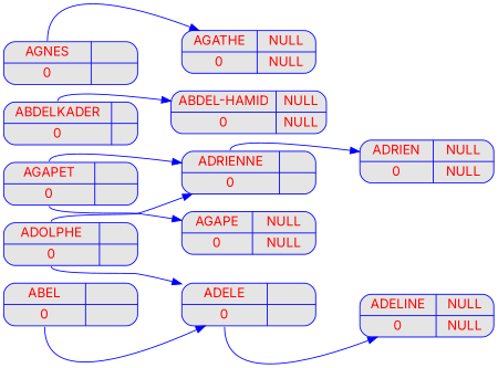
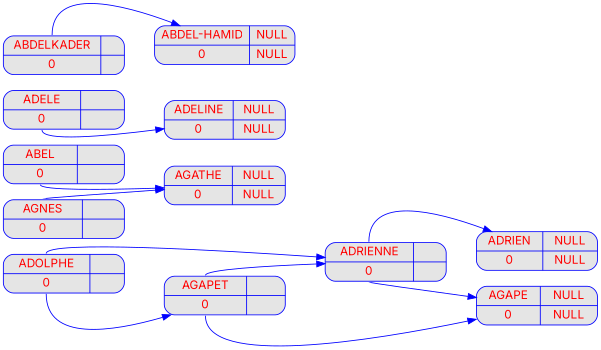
  digraph {
    fontname=Inter
    rankdir=LR
    node [color=blue fillcolor=grey90 fontcolor=red fontname=Inter fontsize=14 shape=record style="rounded, filled"]
    edge [color=blue fontname=Inter tailport=d]
    n1 [label="{{<g> ADOLPHE | <d> 0 } | { <g> | <d>}}" width=2]
    n2 [label="{{<g> AGAPET | <d> 0 } | { <g> | <d>}}" width=2]
    n3 [label="{{<g> ADRIENNE | <d> 0 } | { <g> | <d>}}" width=2]
    n4 [label="{{<g> ABEL | <d> 0 } | { <g> | <d>}}" width=2]
    n5 [label="{{<g> ADELE | <d> 0 } | { <g> | <d>}}" width=2]
    n6 [label="{{<g> AGAPE | <d> 0 }| { <g> NULL | <d> NULL}}" width=2]
    n7 [label="{{<g> ABDELKADER | <d> 0 } | { <g> | <d>}}" width=2]
    n8 [label="{{<g> ABDEL-HAMID | <d> 0 }| { <g> NULL | <d> NULL}}" width=2]
    n9 [label="{{<g> ADELINE | <d> 0 }| { <g> NULL | <d> NULL}}" width=2]
    n10 [label="{{<g> ADRIEN | <d> 0 }| { <g> NULL | <d> NULL}}" width=2]
    n11 [label="{{<g> AGNES | <d> 0 } | { <g> | <d>}}" width=2]
    n12 [label="{{<g> AGATHE | <d> 0 }| { <g> NULL | <d> NULL}}" width=2]
-   n1 -> n5
+   n1 -> n2
    n1 -> n3 [tailport=g]
    n2 -> n3 [tailport=g]
    n2 -> n6
+   n3 -> n6
    n3 -> n10 [tailport=g]
-   n4 -> n5
+   n4 -> n12
    n5 -> n9
    n7 -> n8 [tailport=g]
    n11 -> n12 [tailport=g]
  }
